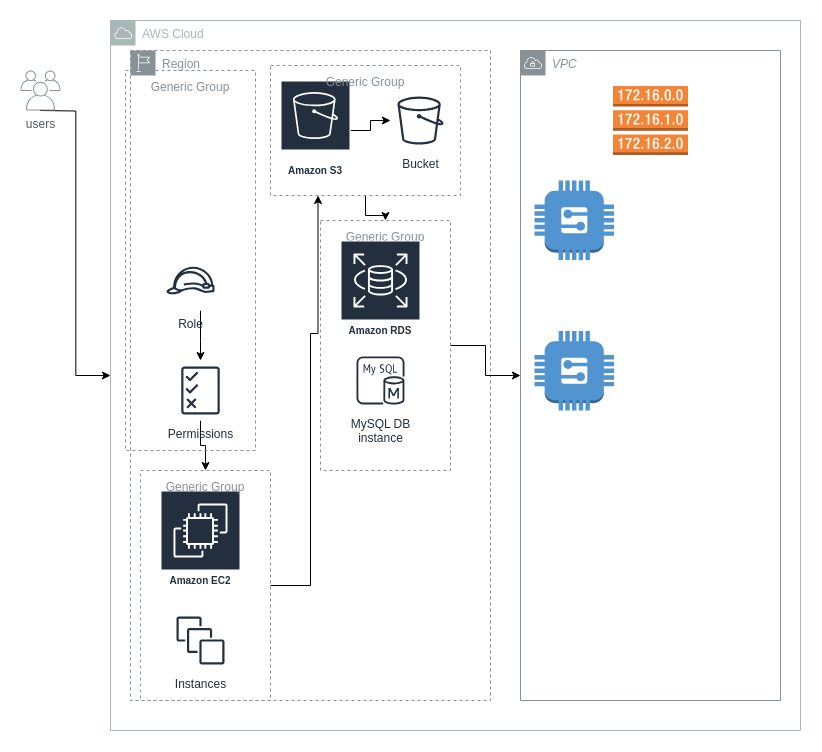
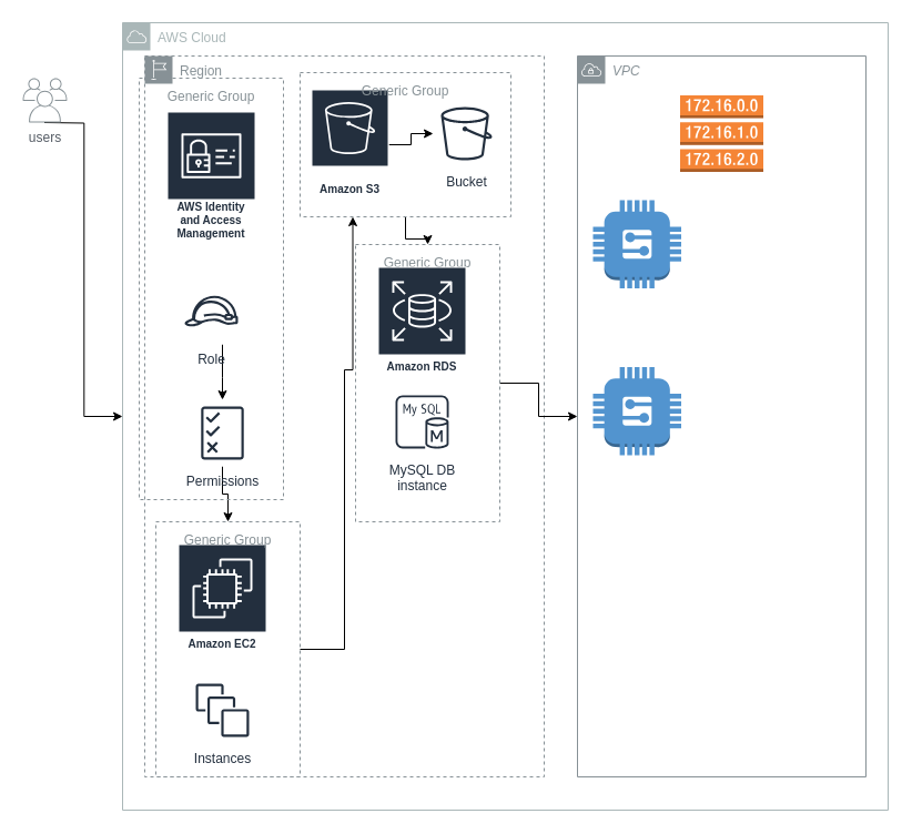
  <mxCell id="0" />
  <mxCell id="1" parent="0" />
  <mxCell id="2" value="AWS Cloud" style="sketch=0;outlineConnect=0;gradientColor=none;html=1;whiteSpace=wrap;fontSize=12;fontStyle=0;shape=mxgraph.aws4.group;grIcon=mxgraph.aws4.group_aws_cloud;strokeColor=#AAB7B8;fillColor=none;verticalAlign=top;align=left;spacingLeft=30;fontColor=#AAB7B8;dashed=0;" vertex="1" parent="1"><mxGeometry x="110" y="20" width="690" height="710" as="geometry" /></mxCell>
  <mxCell id="3" value="Region" style="sketch=0;outlineConnect=0;gradientColor=none;html=1;whiteSpace=wrap;fontSize=12;fontStyle=0;shape=mxgraph.aws4.group;grIcon=mxgraph.aws4.group_region;strokeColor=#879196;fillColor=none;verticalAlign=top;align=left;spacingLeft=30;fontColor=#879196;dashed=1;" vertex="1" parent="1"><mxGeometry x="130" y="50" width="360" height="650" as="geometry" /></mxCell>
  <mxCell id="4" style="edgeStyle=orthogonalEdgeStyle;rounded=0;orthogonalLoop=1;jettySize=auto;html=1;" edge="1" parent="1" target="2"><mxGeometry relative="1" as="geometry"><mxPoint x="40" y="150" as="targetPoint" /><mxPoint x="39.5" y="110" as="sourcePoint" /></mxGeometry></mxCell>
  <mxCell id="5" value="users" style="sketch=0;outlineConnect=0;gradientColor=none;fontColor=#545B64;strokeColor=none;fillColor=#879196;dashed=0;verticalLabelPosition=bottom;verticalAlign=top;align=center;html=1;fontSize=12;fontStyle=0;aspect=fixed;shape=mxgraph.aws4.illustration_users;pointerEvents=1" vertex="1" parent="1"><mxGeometry x="20" y="70" width="40" height="40" as="geometry" /></mxCell>
+ <mxCell id="6" value="AWS Identity and Access Management" style="sketch=0;outlineConnect=0;fontColor=#232F3E;gradientColor=none;strokeColor=#ffffff;fillColor=#232F3E;dashed=0;verticalLabelPosition=middle;verticalAlign=bottom;align=center;html=1;whiteSpace=wrap;fontSize=10;fontStyle=1;spacing=3;shape=mxgraph.aws4.productIcon;prIcon=mxgraph.aws4.identity_and_access_management;" vertex="1" parent="1"><mxGeometry x="150" y="100" width="80" height="120" as="geometry" /></mxCell>
  <mxCell id="7" style="edgeStyle=orthogonalEdgeStyle;rounded=0;orthogonalLoop=1;jettySize=auto;html=1;entryX=0.5;entryY=0;entryDx=0;entryDy=0;" edge="1" parent="1" source="8" target="16"><mxGeometry relative="1" as="geometry" /></mxCell>
  <mxCell id="8" value="Permissions" style="sketch=0;outlineConnect=0;fontColor=#232F3E;gradientColor=none;strokeColor=#232F3E;fillColor=#ffffff;dashed=0;verticalLabelPosition=bottom;verticalAlign=top;align=center;html=1;fontSize=12;fontStyle=0;aspect=fixed;shape=mxgraph.aws4.resourceIcon;resIcon=mxgraph.aws4.permissions;" vertex="1" parent="1"><mxGeometry x="170" y="360" width="60" height="60" as="geometry" /></mxCell>
  <mxCell id="9" style="edgeStyle=orthogonalEdgeStyle;rounded=0;orthogonalLoop=1;jettySize=auto;html=1;" edge="1" parent="1" source="10" target="8"><mxGeometry relative="1" as="geometry"><Array as="points"><mxPoint x="200" y="340" /><mxPoint x="200" y="340" /></Array></mxGeometry></mxCell>
  <mxCell id="10" value="Role" style="sketch=0;outlineConnect=0;fontColor=#232F3E;gradientColor=none;strokeColor=#232F3E;fillColor=#ffffff;dashed=0;verticalLabelPosition=bottom;verticalAlign=top;align=center;html=1;fontSize=12;fontStyle=0;aspect=fixed;shape=mxgraph.aws4.resourceIcon;resIcon=mxgraph.aws4.role;" vertex="1" parent="1"><mxGeometry x="160" y="250" width="60" height="60" as="geometry" /></mxCell>
  <mxCell id="11" style="edgeStyle=orthogonalEdgeStyle;rounded=0;orthogonalLoop=1;jettySize=auto;html=1;" edge="1" parent="1" source="12" target="17"><mxGeometry relative="1" as="geometry" /></mxCell>
  <mxCell id="12" value="Amazon S3" style="sketch=0;outlineConnect=0;fontColor=#232F3E;gradientColor=none;strokeColor=#ffffff;fillColor=#232F3E;dashed=0;verticalLabelPosition=middle;verticalAlign=bottom;align=center;html=1;whiteSpace=wrap;fontSize=10;fontStyle=1;spacing=3;shape=mxgraph.aws4.productIcon;prIcon=mxgraph.aws4.s3;" vertex="1" parent="1"><mxGeometry x="280" y="80" width="70" height="100" as="geometry" /></mxCell>
  <mxCell id="13" value="Amazon EC2" style="sketch=0;outlineConnect=0;fontColor=#232F3E;gradientColor=none;strokeColor=#ffffff;fillColor=#232F3E;dashed=0;verticalLabelPosition=middle;verticalAlign=bottom;align=center;html=1;whiteSpace=wrap;fontSize=10;fontStyle=1;spacing=3;shape=mxgraph.aws4.productIcon;prIcon=mxgraph.aws4.ec2;" vertex="1" parent="1"><mxGeometry x="160" y="490" width="80" height="100" as="geometry" /></mxCell>
  <mxCell id="14" value="Instances" style="sketch=0;outlineConnect=0;fontColor=#232F3E;gradientColor=none;strokeColor=#232F3E;fillColor=#ffffff;dashed=0;verticalLabelPosition=bottom;verticalAlign=top;align=center;html=1;fontSize=12;fontStyle=0;aspect=fixed;shape=mxgraph.aws4.resourceIcon;resIcon=mxgraph.aws4.instances;" vertex="1" parent="1"><mxGeometry x="170" y="610" width="60" height="60" as="geometry" /></mxCell>
  <mxCell id="15" style="edgeStyle=orthogonalEdgeStyle;rounded=0;orthogonalLoop=1;jettySize=auto;html=1;entryX=0.25;entryY=1;entryDx=0;entryDy=0;" edge="1" parent="1" source="16" target="19"><mxGeometry relative="1" as="geometry"><mxPoint x="320" y="210" as="targetPoint" /><Array as="points"><mxPoint x="310" y="585" /><mxPoint x="310" y="333" /><mxPoint x="318" y="333" /></Array></mxGeometry></mxCell>
  <mxCell id="16" value="Generic Group" style="outlineConnect=0;gradientColor=none;html=1;whiteSpace=wrap;fontSize=12;fontStyle=0;strokeColor=#879196;fillColor=none;verticalAlign=top;align=center;fontColor=#879196;dashed=1;spacingTop=3;" vertex="1" parent="1"><mxGeometry x="140" y="470" width="130" height="230" as="geometry" /></mxCell>
  <mxCell id="17" value="Bucket" style="sketch=0;outlineConnect=0;fontColor=#232F3E;gradientColor=none;strokeColor=#232F3E;fillColor=#ffffff;dashed=0;verticalLabelPosition=bottom;verticalAlign=top;align=center;html=1;fontSize=12;fontStyle=0;aspect=fixed;shape=mxgraph.aws4.resourceIcon;resIcon=mxgraph.aws4.bucket;" vertex="1" parent="1"><mxGeometry x="390" y="90" width="60" height="60" as="geometry" /></mxCell>
  <mxCell id="18" value="" style="edgeStyle=orthogonalEdgeStyle;rounded=0;orthogonalLoop=1;jettySize=auto;html=1;" edge="1" parent="1" source="19" target="22"><mxGeometry relative="1" as="geometry" /></mxCell>
  <mxCell id="19" value="Generic Group" style="outlineConnect=0;gradientColor=none;html=1;whiteSpace=wrap;fontSize=12;fontStyle=0;strokeColor=#879196;fillColor=none;verticalAlign=top;align=center;fontColor=#879196;dashed=1;spacingTop=3;" vertex="1" parent="1"><mxGeometry x="270" y="65" width="190" height="130" as="geometry" /></mxCell>
  <mxCell id="20" value="Generic Group" style="outlineConnect=0;gradientColor=none;html=1;whiteSpace=wrap;fontSize=12;fontStyle=0;strokeColor=#879196;fillColor=none;verticalAlign=top;align=center;fontColor=#879196;dashed=1;spacingTop=3;" vertex="1" parent="1"><mxGeometry x="125" y="70" width="130" height="380" as="geometry" /></mxCell>
  <mxCell id="21" style="edgeStyle=orthogonalEdgeStyle;rounded=0;orthogonalLoop=1;jettySize=auto;html=1;exitX=1;exitY=0.5;exitDx=0;exitDy=0;" edge="1" parent="1" source="22" target="25"><mxGeometry relative="1" as="geometry" /></mxCell>
  <mxCell id="22" value="Generic Group" style="outlineConnect=0;gradientColor=none;html=1;whiteSpace=wrap;fontSize=12;fontStyle=0;strokeColor=#879196;fillColor=none;verticalAlign=top;align=center;fontColor=#879196;dashed=1;spacingTop=3;" vertex="1" parent="1"><mxGeometry x="320" y="220" width="130" height="250" as="geometry" /></mxCell>
  <mxCell id="23" value="Amazon RDS" style="sketch=0;outlineConnect=0;fontColor=#232F3E;gradientColor=none;strokeColor=#ffffff;fillColor=#232F3E;dashed=0;verticalLabelPosition=middle;verticalAlign=bottom;align=center;html=1;whiteSpace=wrap;fontSize=10;fontStyle=1;spacing=3;shape=mxgraph.aws4.productIcon;prIcon=mxgraph.aws4.rds;" vertex="1" parent="1"><mxGeometry x="340" y="240" width="80" height="100" as="geometry" /></mxCell>
  <mxCell id="24" value="MySQL DB &#10;instance" style="sketch=0;outlineConnect=0;fontColor=#232F3E;gradientColor=none;strokeColor=#232F3E;fillColor=#ffffff;dashed=0;verticalLabelPosition=bottom;verticalAlign=top;align=center;html=1;fontSize=12;fontStyle=0;aspect=fixed;shape=mxgraph.aws4.resourceIcon;resIcon=mxgraph.aws4.mysql_db_instance;" vertex="1" parent="1"><mxGeometry x="350" y="350" width="60" height="60" as="geometry" /></mxCell>
  <mxCell id="25" value="VPC" style="sketch=0;outlineConnect=0;gradientColor=none;html=1;whiteSpace=wrap;fontSize=12;fontStyle=2;shape=mxgraph.aws4.group;grIcon=mxgraph.aws4.group_vpc;strokeColor=#879196;fillColor=none;verticalAlign=top;align=left;spacingLeft=30;fontColor=#879196;dashed=0;" vertex="1" parent="1"><mxGeometry x="520" y="50" width="260" height="650" as="geometry" /></mxCell>
  <mxCell id="26" value="" style="outlineConnect=0;dashed=0;verticalLabelPosition=bottom;verticalAlign=top;align=center;html=1;shape=mxgraph.aws3.route_table;fillColor=#F58536;gradientColor=none;" vertex="1" parent="1"><mxGeometry x="612.5" y="85.5" width="75" height="69" as="geometry" /></mxCell>
  <mxCell id="27" value="" style="outlineConnect=0;dashed=0;verticalLabelPosition=bottom;verticalAlign=top;align=center;html=1;shape=mxgraph.aws3.generic;fillColor=#5294CF;gradientColor=none;" vertex="1" parent="1"><mxGeometry x="534" y="180" width="79.5" height="79.5" as="geometry" /></mxCell>
  <mxCell id="28" value="" style="outlineConnect=0;dashed=0;verticalLabelPosition=bottom;verticalAlign=top;align=center;html=1;shape=mxgraph.aws3.generic;fillColor=#5294CF;gradientColor=none;" vertex="1" parent="1"><mxGeometry x="534" y="330.5" width="79.5" height="79.5" as="geometry" /></mxCell>
